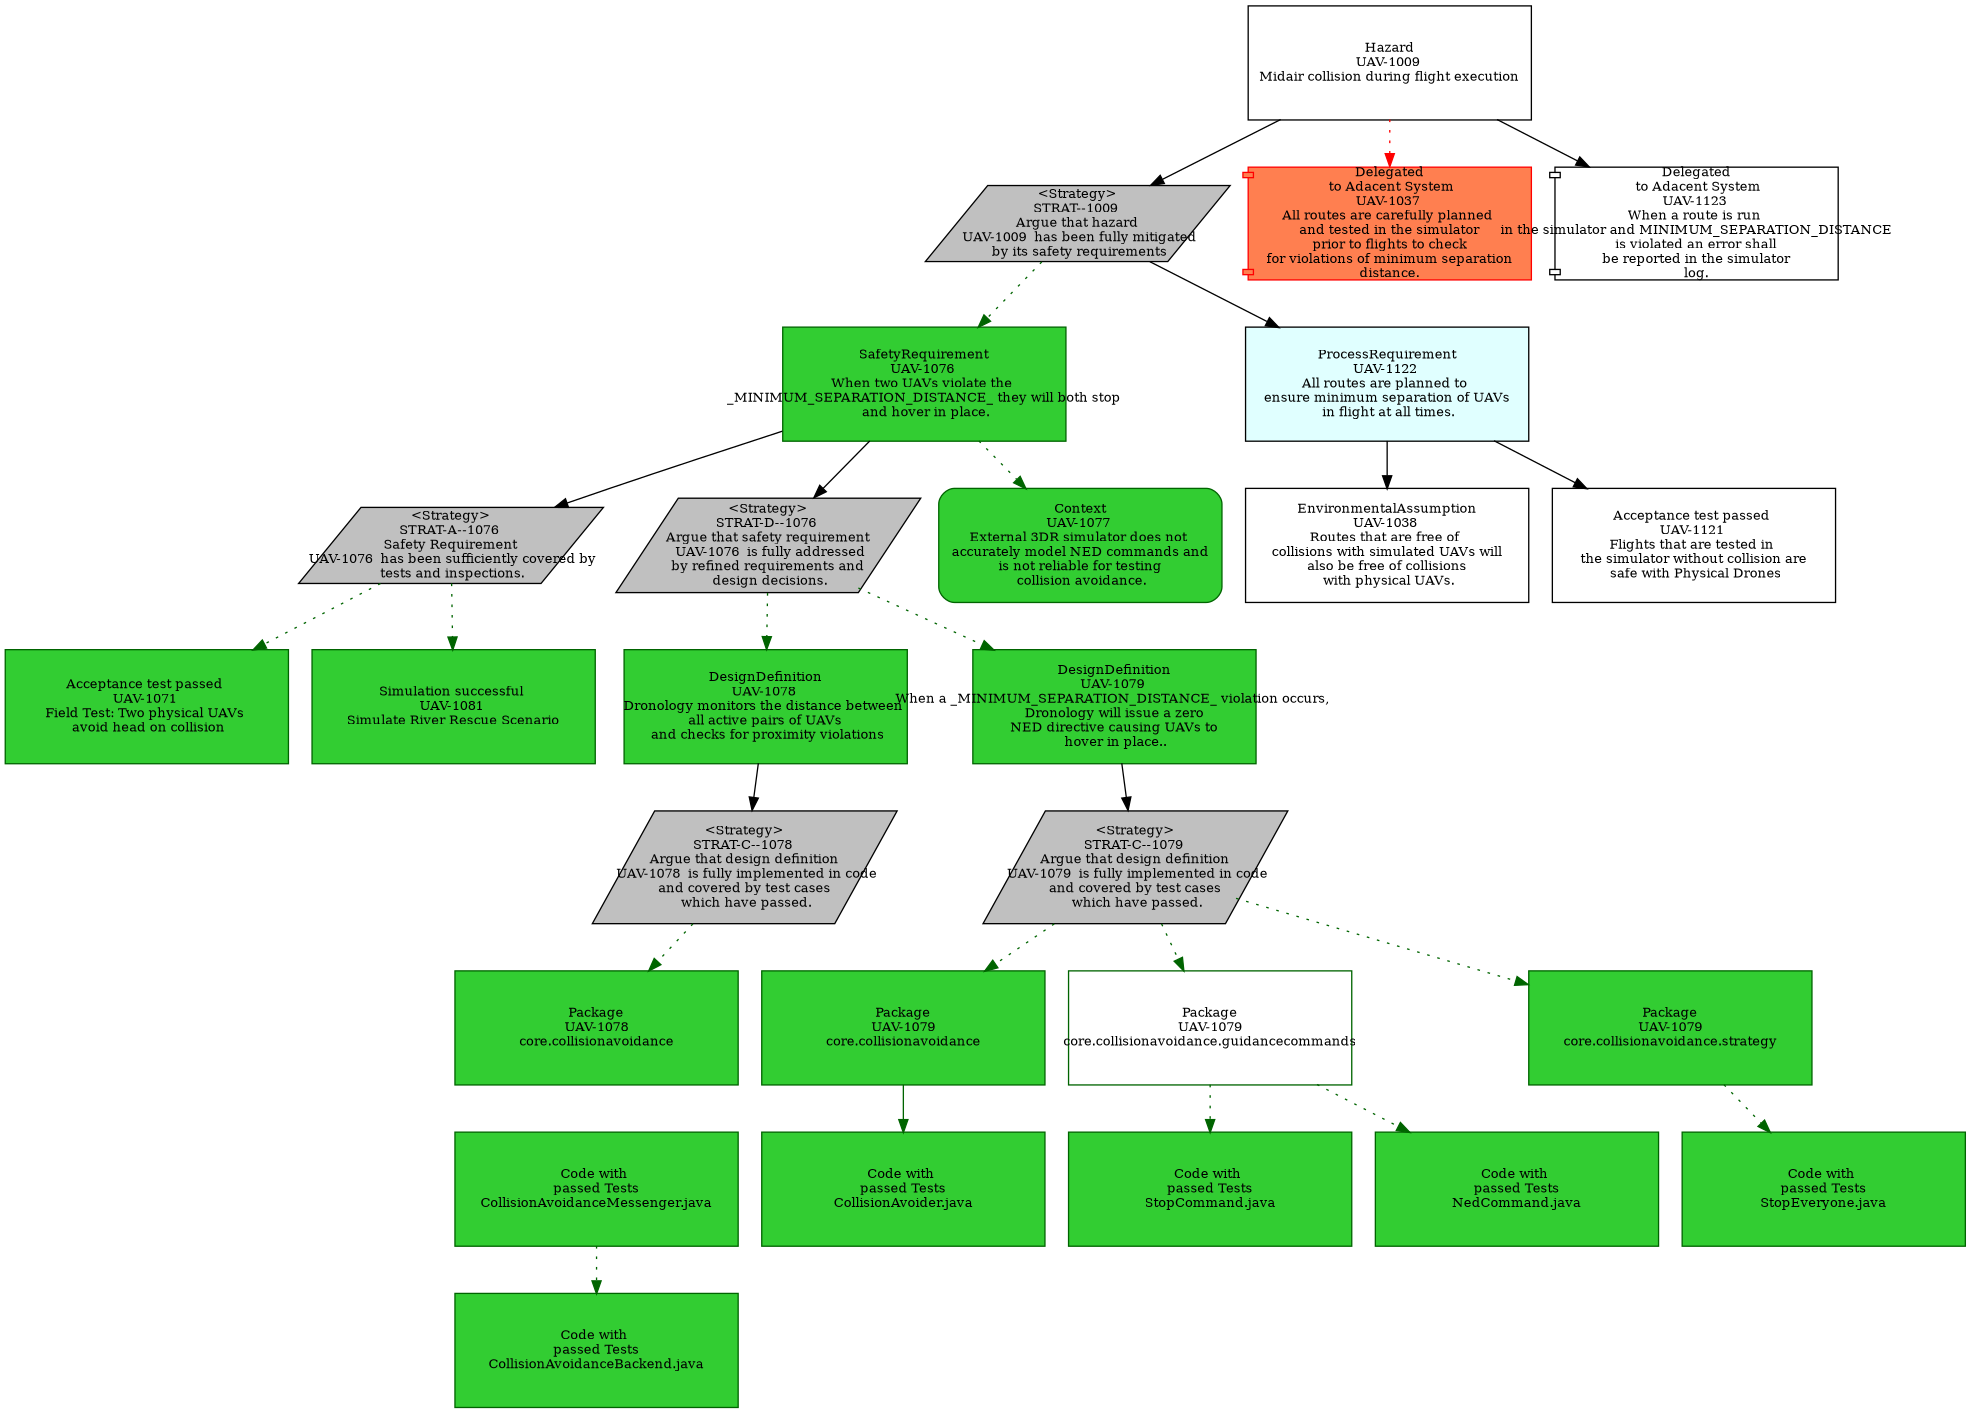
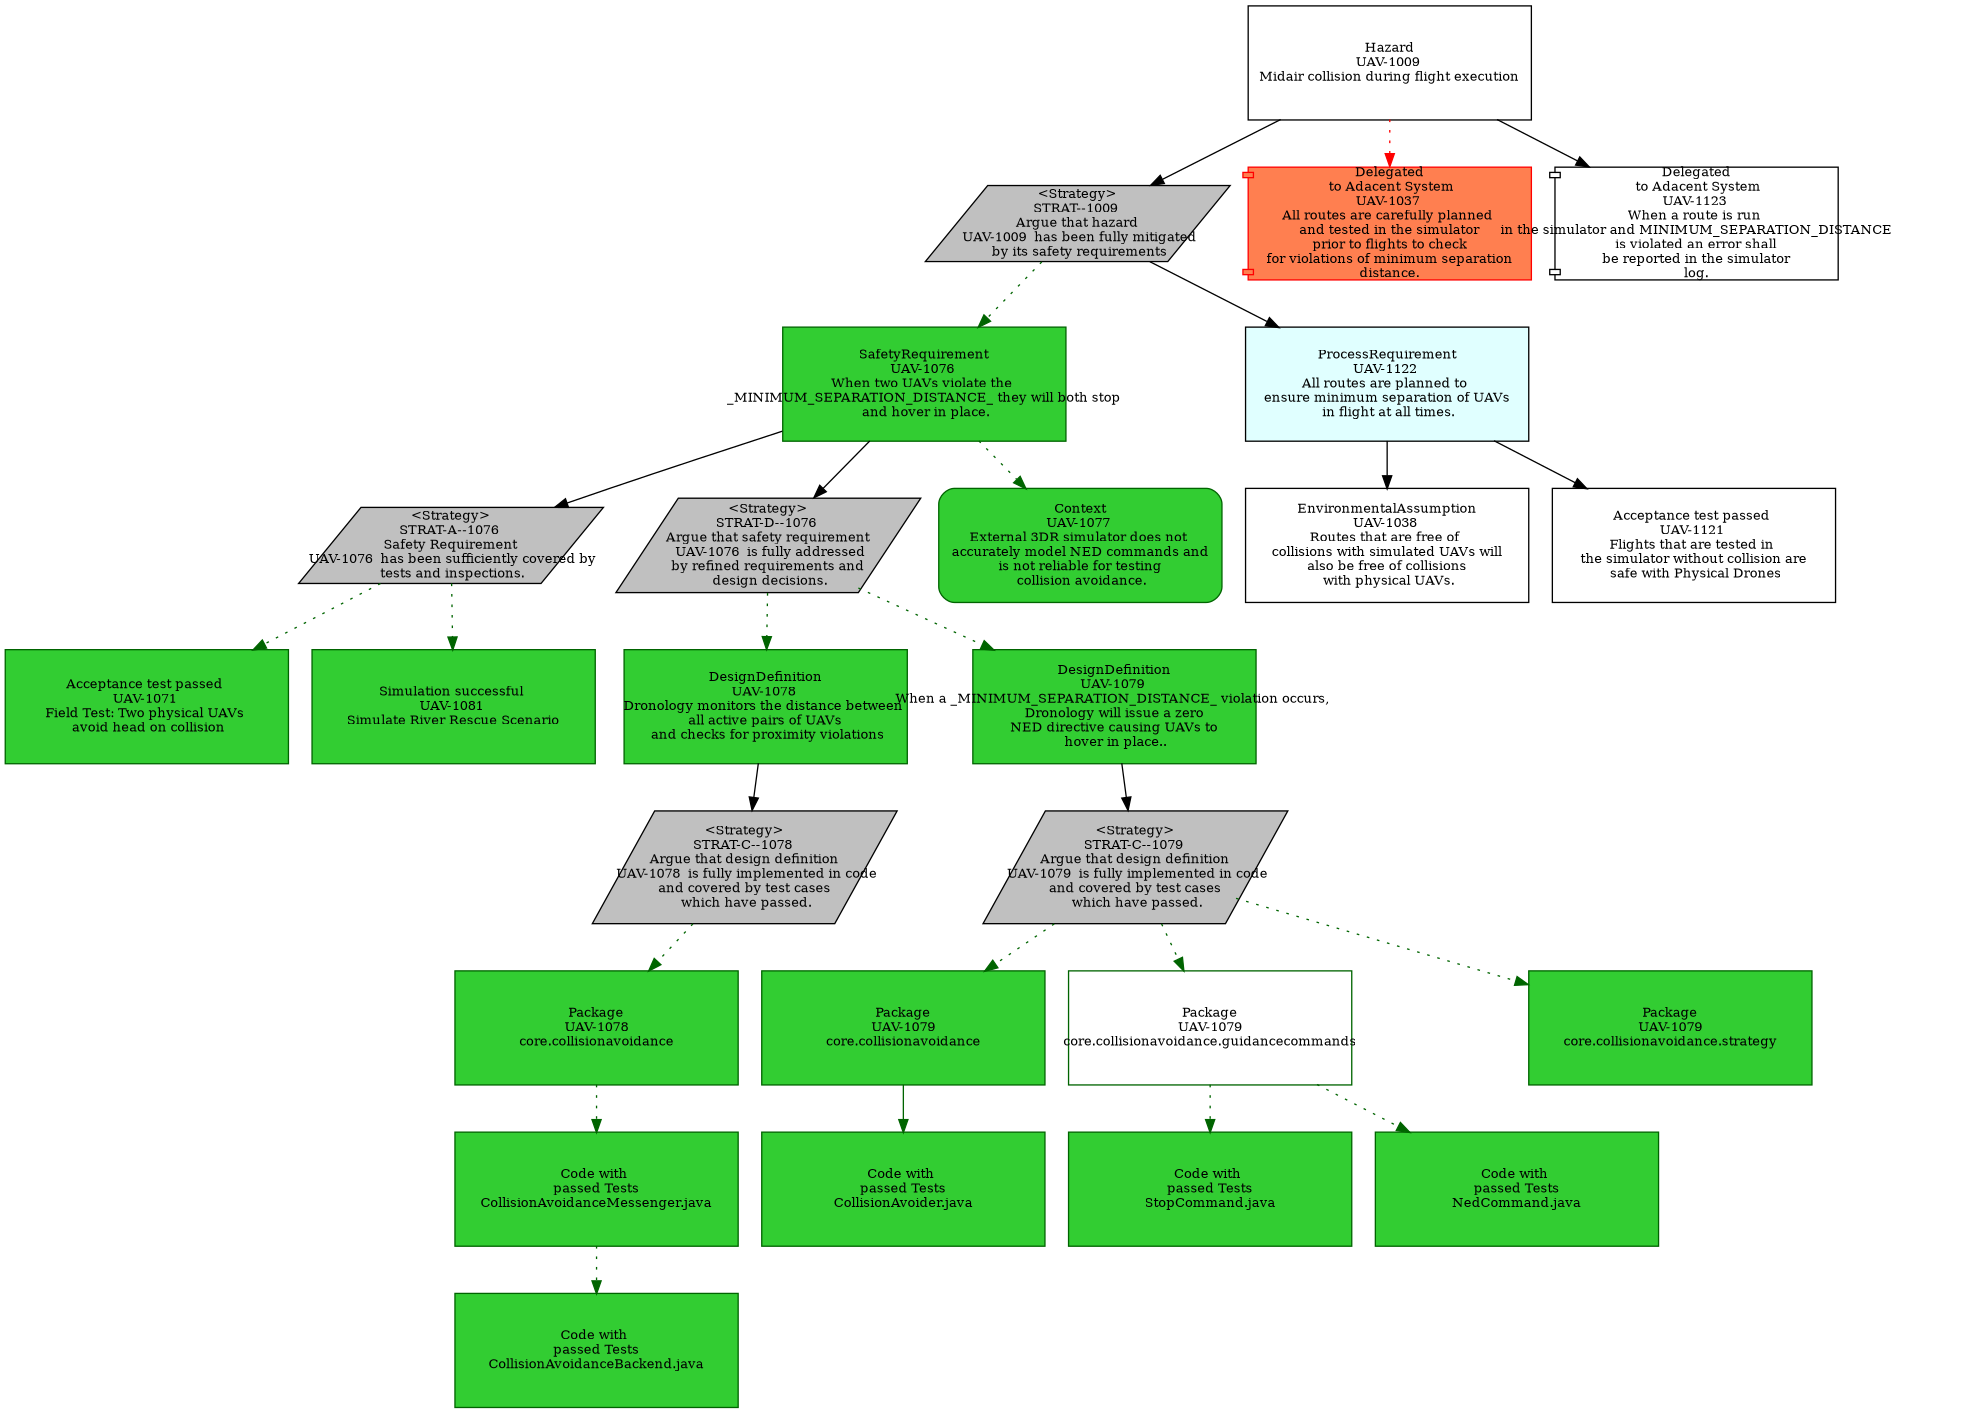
  digraph {
    autosize=false
    rankdir=TD
    node [color=darkgreen fillcolor=limegreen fixedsize=true fontsize=10 shape=record style=filled]
    edge [color=darkgreen style=dotted]
    n1 [color=black fillcolor=white height=1.2 label="Hazard\nUAV-1009 \nMidair collision during flight execution " width=3.0]
    n2 [color=black fillcolor=grey height=0.8 label="<Strategy>\nSTRAT--1009 \n Argue that hazard \n  UAV-1009  has been fully mitigated \n by its safety requirements" shape=parallelogram width=3.0]
    n3 [color=red fillcolor=coral height=1.2 label=" Delegated \n to Adacent System\nUAV-1037 \nAll routes are carefully planned \n and tested in the simulator \n prior to flights to check \n for violations of minimum separation \n distance. " shape=component width=3.0]
    n4 [color=black fillcolor=white height=1.2 label=" Delegated \n to Adacent System\nUAV-1123 \nWhen a route is run \n in the simulator and MINIMUM_SEPARATION_DISTANCE \n is violated an error shall \n be reported in the simulator \n log. " shape=component width=3.0]
    n5 [height=1.2 label="SafetyRequirement\nUAV-1076 \nWhen two UAVs violate the \n _MINIMUM_SEPARATION_DISTANCE_ they will both stop \n and hover in place. " width=3.0]
    n6 [color=black fillcolor=lightcyan height=1.2 label="ProcessRequirement\nUAV-1122 \nAll routes are planned to \n ensure minimum separation of UAVs \n in flight at all times. " width=3.0]
    n7 [color=black fillcolor=grey height=0.8 label="<Strategy>\nSTRAT-A--1076 \n Safety Requirement \n  UAV-1076  has been sufficiently covered by \n tests and inspections." shape=parallelogram width=3.0]
    n8 [color=black fillcolor=grey height=1.0 label="<Strategy>\nSTRAT-D--1076 \n Argue that safety requirement \n  UAV-1076  is fully addressed \n by refined requirements and \n design decisions." shape=parallelogram width=3.0]
    n9 [height=1.2 label="Context\nUAV-1077 \nExternal 3DR simulator does not \n accurately model NED commands and \n is not reliable for testing \n collision avoidance. " shape=Mrecord width=3.0]
    n10 [color=black fillcolor=white height=1.2 label="EnvironmentalAssumption\nUAV-1038 \nRoutes that are free of \n collisions with simulated UAVs will \n also be free of collisions \n with physical UAVs. " width=3.0]
    n11 [color=black fillcolor=white height=1.2 label="Acceptance test passed \nUAV-1121 \nFlights that are tested in \n the simulator without collision are \n safe with Physical Drones " width=3.0]
    n12 [height=1.2 label="Acceptance test passed \nUAV-1071 \nField Test: Two physical UAVs \n avoid head on collision " width=3.0]
    n13 [height=1.2 label="Simulation successful \nUAV-1081 \nSimulate River Rescue Scenario " width=3.0]
    n14 [height=1.2 label="DesignDefinition\nUAV-1078 \nDronology monitors the distance between \n all active pairs of UAVs \n and checks for proximity violations " width=3.0]
    n15 [height=1.2 label="DesignDefinition\nUAV-1079 \nWhen a _MINIMUM_SEPARATION_DISTANCE_ violation occurs, \n Dronology will issue a zero \n NED directive causing UAVs to \n hover in place.. " width=3.0]
    n16 [color=black fillcolor=grey height=1.2000000000000002 label="<Strategy>\nSTRAT-C--1078 \n Argue that design definition \n  UAV-1078  is fully implemented in code \n and covered by test cases \n which have passed." shape=parallelogram width=3.0]
    n17 [color=black fillcolor=grey height=1.2000000000000002 label="<Strategy>\nSTRAT-C--1079 \n Argue that design definition \n  UAV-1079  is fully implemented in code \n and covered by test cases \n which have passed." shape=parallelogram width=3.0]
    n18 [height=1.2 label="Package\nUAV-1078\ncore.collisionavoidance" width=3.0]
    n19 [height=1.2 label="Code with \n passed Tests \nCollisionAvoidanceMessenger.java" width=3.0]
    n20 [height=1.2 label="Code with \n passed Tests \nCollisionAvoidanceBackend.java" width=3.0]
    n21 [height=1.2 label="Package\nUAV-1079\ncore.collisionavoidance" width=3.0]
    n22 [fillcolor=white height=1.2 label="Package\nUAV-1079\ncore.collisionavoidance.guidancecommands" width=3.0]
    n23 [height=1.2 label="Package\nUAV-1079\ncore.collisionavoidance.strategy" width=3.0]
    n24 [height=1.2 label="Code with \n passed Tests \nCollisionAvoider.java" width=3.0]
    n25 [height=1.2 label="Code with \n passed Tests \nStopCommand.java" width=3.0]
    n26 [height=1.2 label="Code with \n passed Tests \nNedCommand.java" width=3.0]
-   n27 [height=1.2 label="Code with \n passed Tests \nStopEveryone.java" width=3.0]
    n1 -> n2 [color=black style=solid]
    n1 -> n3 [color=red]
    n1 -> n4 [color=black style=solid]
    n2 -> n5
    n2 -> n6 [color=black style=solid]
    n5 -> n7 [color=black style=solid]
    n5 -> n8 [color=black style=solid]
    n5 -> n9
    n6 -> n10 [color=black style=solid]
    n6 -> n11 [color=black style=solid]
    n7 -> n12
    n7 -> n13
    n8 -> n14
    n8 -> n15
    n14 -> n16 [color=black style=solid]
    n15 -> n17 [color=black style=solid]
    n16 -> n18
    n17 -> n21
    n17 -> n22
    n17 -> n23
+   n18 -> n19
    n19 -> n20
    n21 -> n24 [style=solid]
    n22 -> n25
    n22 -> n26
-   n23 -> n27
  }
